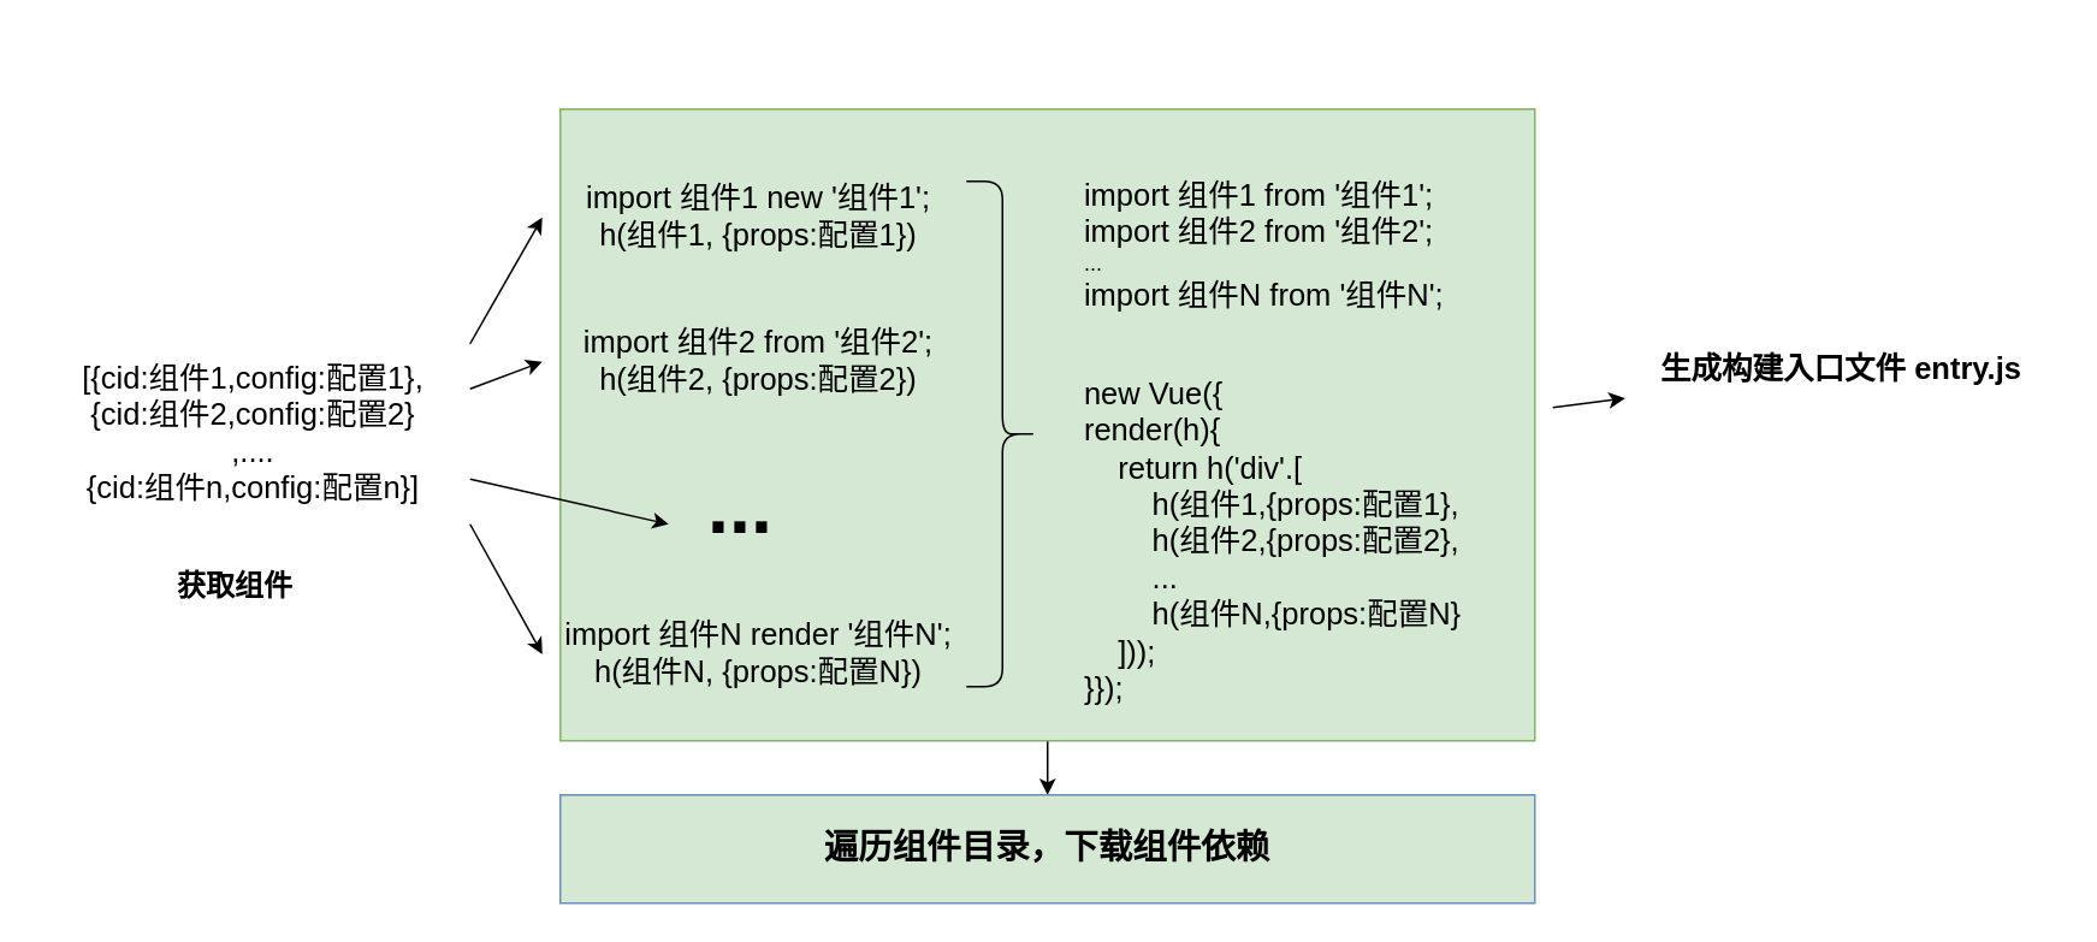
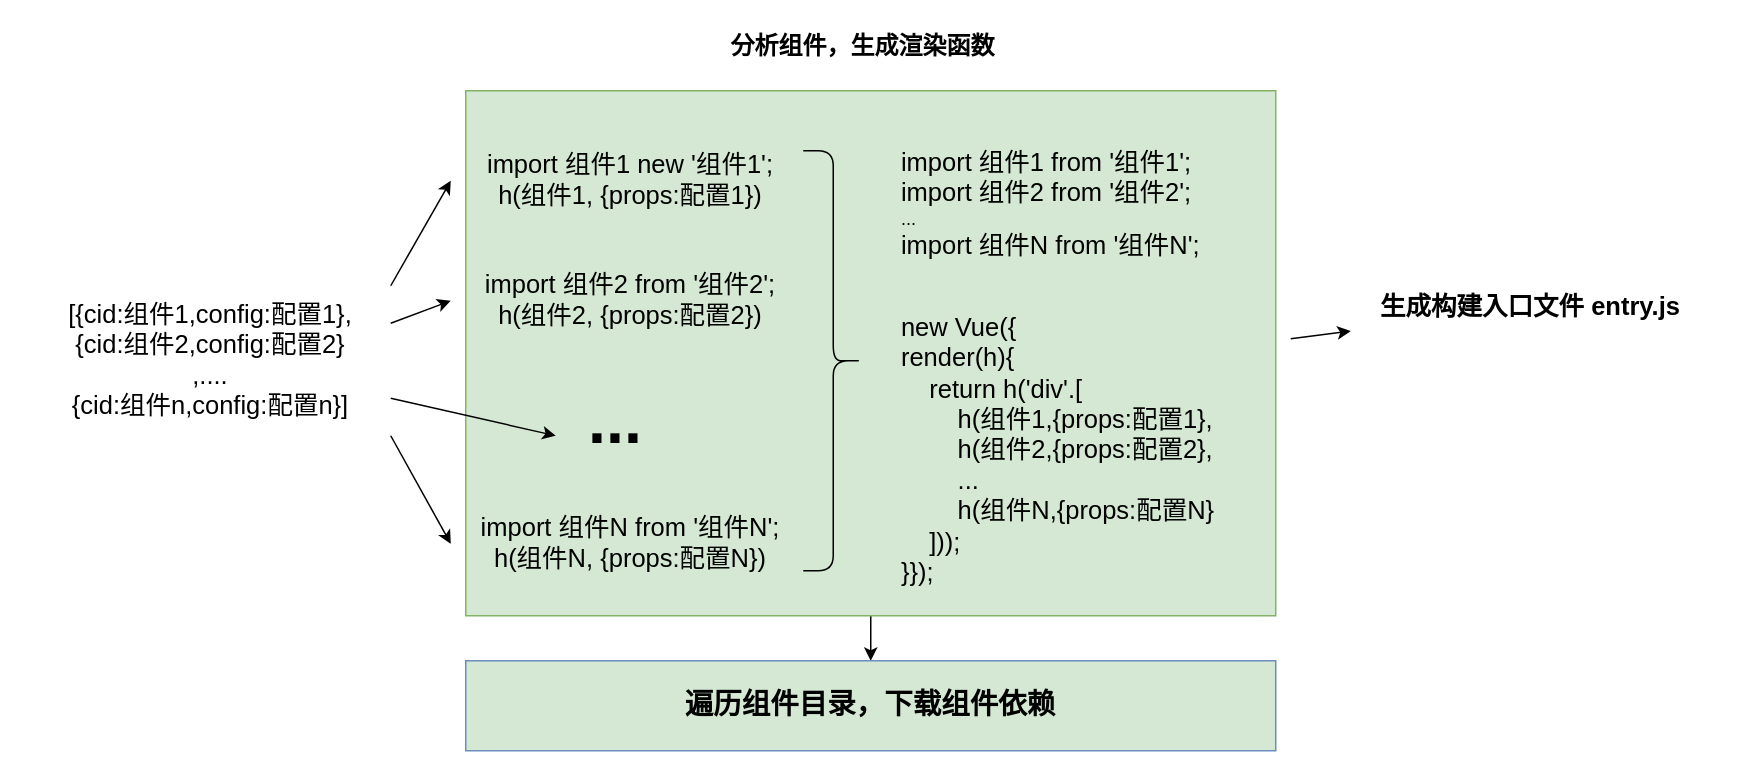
  <mxCell id="0" />
  <mxCell id="1" parent="0" />
  <mxCell id="2" style="edgeStyle=none;rounded=0;orthogonalLoop=1;jettySize=auto;html=1;entryX=0.5;entryY=0;entryDx=0;entryDy=0;" edge="1" parent="1" source="3" target="19"><mxGeometry relative="1" as="geometry" /></mxCell>
  <mxCell id="3" value="" style="rounded=0;whiteSpace=wrap;html=1;fillColor=#d5e8d4;strokeColor=#82b366;" vertex="1" parent="1"><mxGeometry x="310" y="60" width="540" height="350" as="geometry" /></mxCell>
  <mxCell id="4" style="rounded=0;orthogonalLoop=1;jettySize=auto;html=1;exitX=1;exitY=0;exitDx=0;exitDy=0;entryX=0;entryY=0.5;entryDx=0;entryDy=0;" edge="1" parent="1" source="8" target="9"><mxGeometry relative="1" as="geometry" /></mxCell>
  <mxCell id="5" style="edgeStyle=none;rounded=0;orthogonalLoop=1;jettySize=auto;html=1;exitX=1;exitY=0.25;exitDx=0;exitDy=0;entryX=0;entryY=0.5;entryDx=0;entryDy=0;" edge="1" parent="1" source="8" target="10"><mxGeometry relative="1" as="geometry" /></mxCell>
  <mxCell id="6" style="edgeStyle=none;rounded=0;orthogonalLoop=1;jettySize=auto;html=1;exitX=1;exitY=0.75;exitDx=0;exitDy=0;" edge="1" parent="1" source="8"><mxGeometry relative="1" as="geometry"><mxPoint x="370" y="290" as="targetPoint" /></mxGeometry></mxCell>
  <mxCell id="7" style="edgeStyle=none;rounded=0;orthogonalLoop=1;jettySize=auto;html=1;exitX=1;exitY=1;exitDx=0;exitDy=0;entryX=0;entryY=0.5;entryDx=0;entryDy=0;" edge="1" parent="1" source="8" target="11"><mxGeometry relative="1" as="geometry" /></mxCell>
  <mxCell id="8" value="&lt;font style=&quot;font-size: 17px&quot;&gt;[{cid:组件1,config:配置1}, &lt;br&gt;{cid:组件2,config:配置2}&lt;br&gt;,....&lt;br&gt;{cid:组件n,config:配置n}]&lt;/font&gt;" style="text;html=1;strokeColor=none;fillColor=none;align=center;verticalAlign=middle;whiteSpace=wrap;rounded=0;" vertex="1" parent="1"><mxGeometry x="20" y="190" width="240" height="100" as="geometry" /></mxCell>
  <mxCell id="9" value="&lt;span style=&quot;font-size: 17px&quot;&gt;import 组件1 new '组件1';&lt;br&gt;h(组件1, {props:配置1})&lt;/span&gt;" style="text;html=1;strokeColor=none;fillColor=none;align=center;verticalAlign=middle;whiteSpace=wrap;rounded=0;" vertex="1" parent="1"><mxGeometry x="300" y="70" width="240" height="100" as="geometry" /></mxCell>
  <mxCell id="10" value="&lt;span style=&quot;font-size: 17px&quot;&gt;import 组件2 from '组件2';&lt;br&gt;h(组件2, {props:配置2})&lt;/span&gt;" style="text;html=1;strokeColor=none;fillColor=none;align=center;verticalAlign=middle;whiteSpace=wrap;rounded=0;" vertex="1" parent="1"><mxGeometry x="300" y="150" width="240" height="100" as="geometry" /></mxCell>
- <mxCell id="11" value="&lt;span style=&quot;font-size: 17px&quot;&gt;import 组件N render '组件N';&lt;br&gt;h(组件N, {props:配置N})&lt;/span&gt;" style="text;html=1;strokeColor=none;fillColor=none;align=center;verticalAlign=middle;whiteSpace=wrap;rounded=0;" vertex="1" parent="1"><mxGeometry x="300" y="314" width="240" height="96" as="geometry" /></mxCell>
+ <mxCell id="11" value="&lt;span style=&quot;font-size: 17px&quot;&gt;import 组件N from '组件N';&lt;br&gt;h(组件N, {props:配置N})&lt;/span&gt;" style="text;html=1;strokeColor=none;fillColor=none;align=center;verticalAlign=middle;whiteSpace=wrap;rounded=0;" vertex="1" parent="1"><mxGeometry x="300" y="314" width="240" height="96" as="geometry" /></mxCell>
  <mxCell id="12" value="&lt;b&gt;&lt;font style=&quot;font-size: 43px&quot;&gt;...&lt;/font&gt;&lt;/b&gt;" style="text;html=1;strokeColor=none;fillColor=none;align=center;verticalAlign=middle;whiteSpace=wrap;rounded=0;" vertex="1" parent="1"><mxGeometry x="380" y="270" width="60" height="20" as="geometry" /></mxCell>
  <mxCell id="13" value="" style="shape=curlyBracket;whiteSpace=wrap;html=1;rounded=1;rotation=-180;" vertex="1" parent="1"><mxGeometry x="535" y="100" width="40" height="280" as="geometry" /></mxCell>
  <mxCell id="14" style="edgeStyle=none;rounded=0;orthogonalLoop=1;jettySize=auto;html=1;" edge="1" parent="1" source="15" target="16"><mxGeometry relative="1" as="geometry" /></mxCell>
  <mxCell id="15" value="&lt;div style=&quot;text-align: justify&quot;&gt;&lt;span style=&quot;font-size: 17px&quot;&gt;import 组件1 from '组件1';&lt;/span&gt;&lt;/div&gt;&lt;span style=&quot;font-size: 17px&quot;&gt;&lt;div style=&quot;text-align: justify&quot;&gt;&lt;span&gt;import 组件2 from '组件2';&lt;/span&gt;&lt;/div&gt;&lt;/span&gt;&lt;div style=&quot;text-align: justify&quot;&gt;&lt;span&gt;...&lt;/span&gt;&lt;/div&gt;&lt;span style=&quot;font-size: 17px&quot;&gt;&lt;div style=&quot;text-align: justify&quot;&gt;&lt;span&gt;import 组件N from '组件N';&lt;/span&gt;&lt;/div&gt;&lt;/span&gt;&lt;div style=&quot;text-align: justify&quot;&gt;&lt;span style=&quot;font-size: 17px&quot;&gt;&lt;br&gt;&lt;/span&gt;&lt;/div&gt;&lt;div style=&quot;text-align: justify&quot;&gt;&lt;br&gt;&lt;/div&gt;&lt;font style=&quot;font-size: 17px&quot;&gt;&lt;div style=&quot;text-align: justify&quot;&gt;&lt;span&gt;new Vue({&lt;/span&gt;&lt;/div&gt;&lt;div style=&quot;text-align: justify&quot;&gt;&lt;span&gt;render(h){&lt;/span&gt;&lt;/div&gt;&lt;div style=&quot;text-align: justify&quot;&gt;&lt;span&gt;&amp;nbsp; &amp;nbsp; return h('div'.[&lt;/span&gt;&lt;/div&gt;&lt;div style=&quot;text-align: justify&quot;&gt;&lt;span&gt;&amp;nbsp; &amp;nbsp; &amp;nbsp; &amp;nbsp; h(组件1,{props:配置1},&lt;/span&gt;&lt;/div&gt;&lt;div style=&quot;text-align: justify&quot;&gt;&amp;nbsp; &amp;nbsp; &amp;nbsp; &amp;nbsp; h(组件2,{props:配置2},&lt;span&gt;&lt;br&gt;&lt;/span&gt;&lt;/div&gt;&lt;div style=&quot;text-align: justify&quot;&gt;&amp;nbsp; &amp;nbsp; &amp;nbsp; &amp;nbsp; ...&lt;/div&gt;&lt;div style=&quot;text-align: justify&quot;&gt;&amp;nbsp; &amp;nbsp; &amp;nbsp; &amp;nbsp; h(组件N,{props:配置N}&lt;br&gt;&lt;/div&gt;&lt;div style=&quot;text-align: justify&quot;&gt;&lt;span&gt;&amp;nbsp; &amp;nbsp; ]));&lt;/span&gt;&lt;/div&gt;&lt;div style=&quot;text-align: justify&quot;&gt;&lt;span&gt;}});&lt;/span&gt;&lt;/div&gt;&lt;/font&gt;" style="text;html=1;strokeColor=none;fillColor=none;align=center;verticalAlign=middle;whiteSpace=wrap;rounded=0;" vertex="1" parent="1"><mxGeometry x="550" y="100" width="310" height="290" as="geometry" /></mxCell>
  <mxCell id="16" value="&lt;span style=&quot;font-size: 17px&quot;&gt;&lt;b&gt;生成构建入口文件 entry.js&lt;/b&gt;&lt;/span&gt;" style="text;html=1;strokeColor=none;fillColor=none;align=center;verticalAlign=middle;whiteSpace=wrap;rounded=0;" vertex="1" parent="1"><mxGeometry x="900" y="155" width="240" height="100" as="geometry" /></mxCell>
- <mxCell id="17" value="&lt;b&gt;&lt;font style=&quot;font-size: 16px&quot;&gt;获取组件&lt;/font&gt;&lt;/b&gt;" style="text;html=1;strokeColor=none;fillColor=none;align=center;verticalAlign=middle;whiteSpace=wrap;rounded=0;" vertex="1" parent="1"><mxGeometry x="90" y="314" width="80" height="20" as="geometry" /></mxCell>
+ <mxCell id="18" value="&lt;span style=&quot;font-size: 16px&quot;&gt;&lt;b&gt;分析组件，生成渲染函数&lt;/b&gt;&lt;/span&gt;" style="text;html=1;strokeColor=none;fillColor=none;align=center;verticalAlign=middle;whiteSpace=wrap;rounded=0;" vertex="1" parent="1"><mxGeometry x="410" y="20" width="330" height="20" as="geometry" /></mxCell>
  <mxCell id="19" value="&lt;b&gt;&lt;font style=&quot;font-size: 19px&quot;&gt;遍历组件目录，下载组件依赖&lt;/font&gt;&lt;/b&gt;" style="rounded=0;whiteSpace=wrap;html=1;fillColor=#d5e8d4;strokeColor=#6c8ebf;" vertex="1" parent="1"><mxGeometry x="310" y="440" width="540" height="60" as="geometry" /></mxCell>
